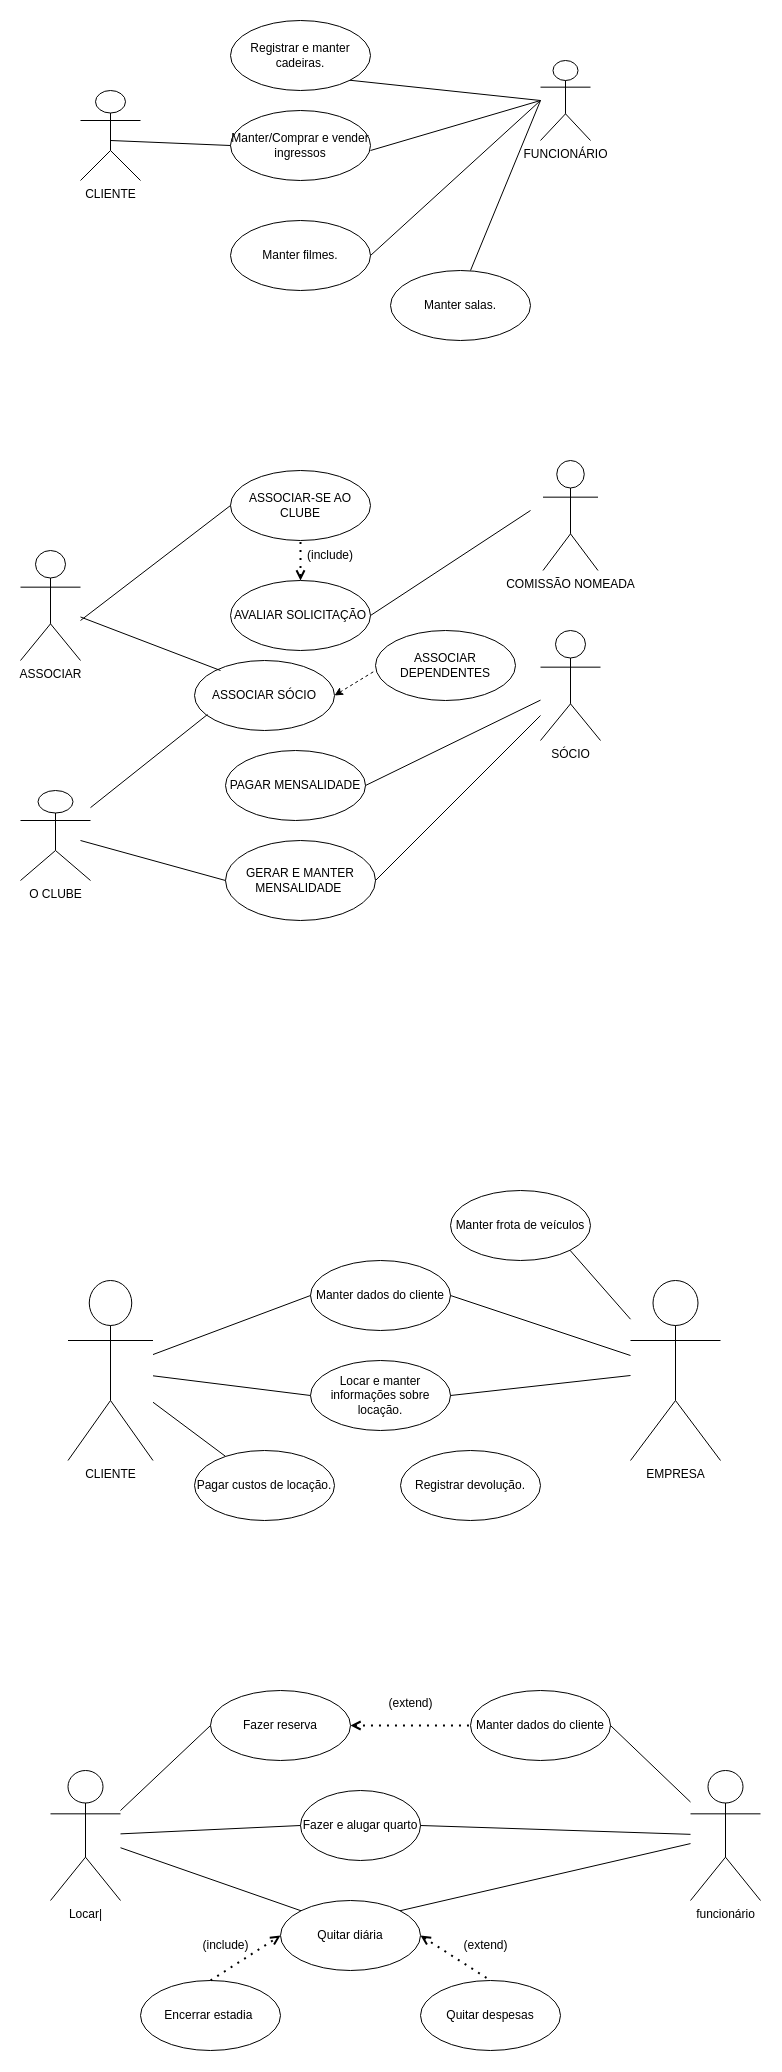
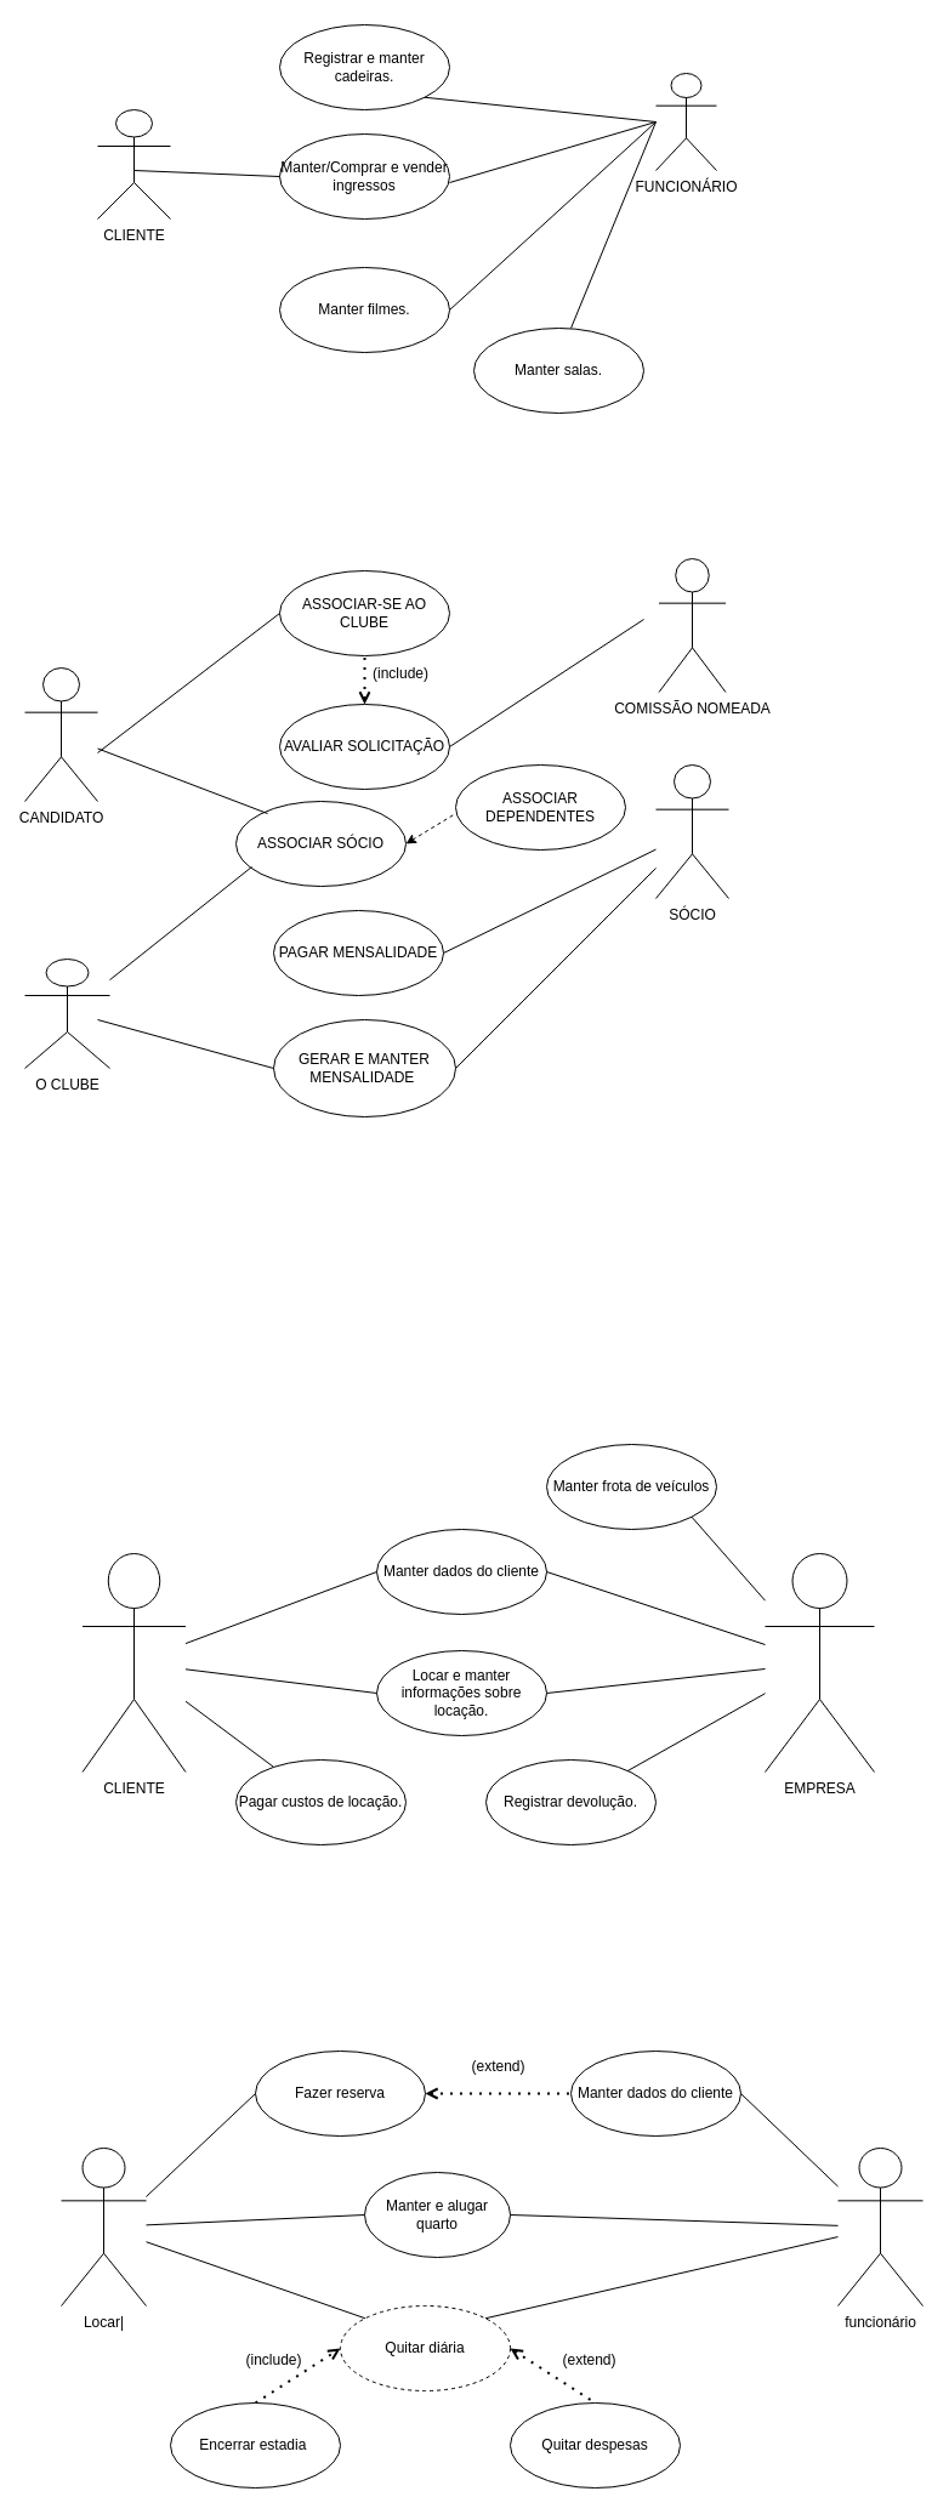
  <mxCell id="0" />
  <mxCell id="1" parent="0" />
  <mxCell id="2" value="CLIENTE&lt;br&gt;" style="shape=umlActor;html=1;verticalLabelPosition=bottom;verticalAlign=top;align=center;" parent="1" vertex="1"><mxGeometry x="80" y="90" width="60" height="90" as="geometry" /></mxCell>
  <mxCell id="3" value="Registrar e manter cadeiras." style="ellipse;whiteSpace=wrap;html=1;" parent="1" vertex="1"><mxGeometry x="230" y="20" width="140" height="70" as="geometry" /></mxCell>
  <mxCell id="4" value="Manter filmes." style="ellipse;whiteSpace=wrap;html=1;" parent="1" vertex="1"><mxGeometry x="230" y="220" width="140" height="70" as="geometry" /></mxCell>
  <mxCell id="5" value="Manter/Comprar e vender ingressos" style="ellipse;whiteSpace=wrap;html=1;" parent="1" vertex="1"><mxGeometry x="230" y="110" width="140" height="70" as="geometry" /></mxCell>
  <mxCell id="6" value="" style="endArrow=none;html=1;rounded=0;entryX=0;entryY=0.5;entryDx=0;entryDy=0;" parent="1" target="5" edge="1"><mxGeometry width="50" height="50" relative="1" as="geometry"><mxPoint x="110" y="140" as="sourcePoint" /><mxPoint x="160" y="90" as="targetPoint" /><Array as="points" /></mxGeometry></mxCell>
  <mxCell id="7" value="FUNCIONÁRIO" style="shape=umlActor;verticalLabelPosition=bottom;verticalAlign=top;html=1;outlineConnect=0;" parent="1" vertex="1"><mxGeometry x="540" y="60" width="50" height="80" as="geometry" /></mxCell>
  <mxCell id="8" value="" style="endArrow=none;html=1;rounded=0;exitX=1;exitY=1;exitDx=0;exitDy=0;" parent="1" source="3" edge="1"><mxGeometry width="50" height="50" relative="1" as="geometry"><mxPoint x="490" y="150" as="sourcePoint" /><mxPoint x="540" y="100" as="targetPoint" /></mxGeometry></mxCell>
  <mxCell id="9" value="" style="endArrow=none;html=1;rounded=0;" parent="1" edge="1"><mxGeometry width="50" height="50" relative="1" as="geometry"><mxPoint x="370" y="150" as="sourcePoint" /><mxPoint x="540" y="100" as="targetPoint" /></mxGeometry></mxCell>
  <mxCell id="10" value="" style="endArrow=none;html=1;rounded=0;exitX=1;exitY=0.5;exitDx=0;exitDy=0;" parent="1" source="4" edge="1"><mxGeometry width="50" height="50" relative="1" as="geometry"><mxPoint x="460" y="220" as="sourcePoint" /><mxPoint x="540" y="100" as="targetPoint" /><Array as="points" /></mxGeometry></mxCell>
- <mxCell id="11" value="ASSOCIAR" style="shape=umlActor;verticalLabelPosition=bottom;verticalAlign=top;html=1;outlineConnect=0;" parent="1" vertex="1"><mxGeometry x="20" y="550" width="60" height="110" as="geometry" /></mxCell>
+ <mxCell id="11" value="CANDIDATO" style="shape=umlActor;verticalLabelPosition=bottom;verticalAlign=top;html=1;outlineConnect=0;" parent="1" vertex="1"><mxGeometry x="20" y="550" width="60" height="110" as="geometry" /></mxCell>
  <mxCell id="12" value="SÓCIO" style="shape=umlActor;verticalLabelPosition=bottom;verticalAlign=top;html=1;outlineConnect=0;" parent="1" vertex="1"><mxGeometry x="540" y="630" width="60" height="110" as="geometry" /></mxCell>
  <mxCell id="13" value="COMISSÃO NOMEADA&lt;br&gt;" style="shape=umlActor;verticalLabelPosition=bottom;verticalAlign=top;html=1;outlineConnect=0;" parent="1" vertex="1"><mxGeometry x="542.5" y="460" width="55" height="110" as="geometry" /></mxCell>
  <mxCell id="14" value="ASSOCIAR-SE AO CLUBE" style="ellipse;whiteSpace=wrap;html=1;" parent="1" vertex="1"><mxGeometry x="230" y="470" width="140" height="70" as="geometry" /></mxCell>
  <mxCell id="15" value="GERAR E MANTER MENSALIDADE&amp;nbsp;" style="ellipse;whiteSpace=wrap;html=1;" parent="1" vertex="1"><mxGeometry x="225" y="840" width="150" height="80" as="geometry" /></mxCell>
  <mxCell id="16" value="" style="edgeStyle=none;html=1;endArrow=none;verticalAlign=bottom;rounded=0;entryX=0;entryY=0.5;entryDx=0;entryDy=0;" parent="1" target="14" edge="1"><mxGeometry width="160" relative="1" as="geometry"><mxPoint x="80" y="620" as="sourcePoint" /><mxPoint x="120" y="615" as="targetPoint" /></mxGeometry></mxCell>
  <mxCell id="17" value="Manter salas." style="ellipse;whiteSpace=wrap;html=1;" parent="1" vertex="1"><mxGeometry x="390" y="270" width="140" height="70" as="geometry" /></mxCell>
  <mxCell id="18" value="" style="endArrow=none;html=1;rounded=0;" parent="1" edge="1"><mxGeometry width="50" height="50" relative="1" as="geometry"><mxPoint x="470" y="270" as="sourcePoint" /><mxPoint x="540" y="100" as="targetPoint" /></mxGeometry></mxCell>
  <mxCell id="19" value="O CLUBE" style="shape=umlActor;verticalLabelPosition=bottom;verticalAlign=top;html=1;outlineConnect=0;" parent="1" vertex="1"><mxGeometry x="20" y="790" width="70" height="90" as="geometry" /></mxCell>
  <mxCell id="20" value="" style="endArrow=none;html=1;rounded=0;entryX=0;entryY=0.5;entryDx=0;entryDy=0;" parent="1" target="15" edge="1"><mxGeometry width="50" height="50" relative="1" as="geometry"><mxPoint x="80" y="840" as="sourcePoint" /><mxPoint x="130" y="790" as="targetPoint" /></mxGeometry></mxCell>
  <mxCell id="21" value="AVALIAR SOLICITAÇÃO" style="ellipse;whiteSpace=wrap;html=1;" parent="1" vertex="1"><mxGeometry x="230" y="580" width="140" height="70" as="geometry" /></mxCell>
  <mxCell id="22" value="" style="endArrow=none;html=1;rounded=0;exitX=1;exitY=0.5;exitDx=0;exitDy=0;" parent="1" source="21" edge="1"><mxGeometry width="50" height="50" relative="1" as="geometry"><mxPoint x="390" y="700" as="sourcePoint" /><mxPoint x="530" y="510" as="targetPoint" /></mxGeometry></mxCell>
  <mxCell id="23" value="PAGAR MENSALIDADE" style="ellipse;whiteSpace=wrap;html=1;" parent="1" vertex="1"><mxGeometry x="225" y="750" width="140" height="70" as="geometry" /></mxCell>
  <mxCell id="24" value="" style="endArrow=none;html=1;rounded=0;exitX=1;exitY=0.5;exitDx=0;exitDy=0;" parent="1" source="23" target="12" edge="1"><mxGeometry width="50" height="50" relative="1" as="geometry"><mxPoint x="370" y="730" as="sourcePoint" /><mxPoint x="540" y="710" as="targetPoint" /></mxGeometry></mxCell>
  <mxCell id="25" value="" style="endArrow=none;html=1;rounded=0;exitX=1;exitY=0.5;exitDx=0;exitDy=0;" parent="1" source="15" target="12" edge="1"><mxGeometry width="50" height="50" relative="1" as="geometry"><mxPoint x="370" y="830" as="sourcePoint" /><mxPoint x="540" y="690" as="targetPoint" /><Array as="points" /></mxGeometry></mxCell>
  <mxCell id="26" value="CLIENTE" style="shape=umlActor;html=1;verticalLabelPosition=bottom;verticalAlign=top;align=center;" parent="1" vertex="1"><mxGeometry x="67.5" y="1280" width="85" height="180" as="geometry" /></mxCell>
  <mxCell id="27" value="EMPRESA" style="shape=umlActor;html=1;verticalLabelPosition=bottom;verticalAlign=top;align=center;" parent="1" vertex="1"><mxGeometry x="630" y="1280" width="90" height="180" as="geometry" /></mxCell>
  <mxCell id="28" value="" style="endArrow=none;dashed=1;html=1;dashPattern=1 3;strokeWidth=2;rounded=0;exitX=0.5;exitY=0;exitDx=0;exitDy=0;startArrow=open;startFill=0;" parent="1" source="21" edge="1"><mxGeometry width="50" height="50" relative="1" as="geometry"><mxPoint x="250" y="590" as="sourcePoint" /><mxPoint x="300" y="540" as="targetPoint" /></mxGeometry></mxCell>
  <mxCell id="29" value="(include)" style="text;html=1;strokeColor=none;fillColor=none;align=center;verticalAlign=middle;whiteSpace=wrap;rounded=0;" parent="1" vertex="1"><mxGeometry x="300" y="540" width="60" height="30" as="geometry" /></mxCell>
  <mxCell id="30" value="ASSOCIAR SÓCIO" style="ellipse;whiteSpace=wrap;html=1;" parent="1" vertex="1"><mxGeometry x="194" y="660" width="140" height="70" as="geometry" /></mxCell>
  <mxCell id="31" value="" style="edgeStyle=none;html=1;endArrow=none;verticalAlign=bottom;rounded=0;" parent="1" source="11" edge="1"><mxGeometry width="160" relative="1" as="geometry"><mxPoint x="60" y="670" as="sourcePoint" /><mxPoint x="220" y="670" as="targetPoint" /></mxGeometry></mxCell>
  <mxCell id="32" value="" style="endArrow=none;html=1;rounded=0;entryX=0.093;entryY=0.771;entryDx=0;entryDy=0;entryPerimeter=0;" parent="1" source="19" target="30" edge="1"><mxGeometry width="50" height="50" relative="1" as="geometry"><mxPoint x="150" y="770" as="sourcePoint" /><mxPoint x="200" y="720" as="targetPoint" /></mxGeometry></mxCell>
  <mxCell id="33" value="ASSOCIAR DEPENDENTES" style="ellipse;whiteSpace=wrap;html=1;" parent="1" vertex="1"><mxGeometry x="375" y="630" width="140" height="70" as="geometry" /></mxCell>
  <mxCell id="34" value="" style="endArrow=none;html=1;rounded=0;exitX=1;exitY=0.5;exitDx=0;exitDy=0;endFill=0;startArrow=classic;startFill=1;dashed=1;" parent="1" source="30" edge="1"><mxGeometry width="50" height="50" relative="1" as="geometry"><mxPoint x="325" y="720" as="sourcePoint" /><mxPoint x="375" y="670" as="targetPoint" /></mxGeometry></mxCell>
  <mxCell id="35" value="Manter frota de veículos" style="ellipse;whiteSpace=wrap;html=1;" parent="1" vertex="1"><mxGeometry x="450" y="1190" width="140" height="70" as="geometry" /></mxCell>
  <mxCell id="36" value="" style="endArrow=none;html=1;rounded=0;entryX=1;entryY=1;entryDx=0;entryDy=0;" parent="1" source="27" target="35" edge="1"><mxGeometry width="50" height="50" relative="1" as="geometry"><mxPoint x="620" y="1370" as="sourcePoint" /><mxPoint x="600" y="1260" as="targetPoint" /></mxGeometry></mxCell>
  <mxCell id="37" value="Manter dados do cliente" style="ellipse;whiteSpace=wrap;html=1;" parent="1" vertex="1"><mxGeometry x="310" y="1260" width="140" height="70" as="geometry" /></mxCell>
  <mxCell id="38" value="" style="endArrow=none;html=1;rounded=0;entryX=0;entryY=0.5;entryDx=0;entryDy=0;" parent="1" source="26" target="37" edge="1"><mxGeometry width="50" height="50" relative="1" as="geometry"><mxPoint x="170" y="1340" as="sourcePoint" /><mxPoint x="220" y="1290" as="targetPoint" /></mxGeometry></mxCell>
  <mxCell id="39" value="" style="endArrow=none;html=1;rounded=0;exitX=1;exitY=0.5;exitDx=0;exitDy=0;" parent="1" source="37" target="27" edge="1"><mxGeometry width="50" height="50" relative="1" as="geometry"><mxPoint x="390" y="1310" as="sourcePoint" /><mxPoint x="440" y="1260" as="targetPoint" /></mxGeometry></mxCell>
  <mxCell id="40" value="Locar e manter informações sobre locação." style="ellipse;whiteSpace=wrap;html=1;" parent="1" vertex="1"><mxGeometry x="310" y="1360" width="140" height="70" as="geometry" /></mxCell>
  <mxCell id="41" value="" style="endArrow=none;html=1;rounded=0;entryX=0;entryY=0.5;entryDx=0;entryDy=0;" parent="1" source="26" target="40" edge="1"><mxGeometry width="50" height="50" relative="1" as="geometry"><mxPoint x="210" y="1440" as="sourcePoint" /><mxPoint x="260" y="1390" as="targetPoint" /></mxGeometry></mxCell>
  <mxCell id="42" value="" style="endArrow=none;html=1;rounded=0;exitX=1;exitY=0.5;exitDx=0;exitDy=0;" parent="1" source="40" target="27" edge="1"><mxGeometry width="50" height="50" relative="1" as="geometry"><mxPoint x="453" y="1360" as="sourcePoint" /><mxPoint x="630" y="1412" as="targetPoint" /></mxGeometry></mxCell>
  <mxCell id="43" value="Registrar devolução." style="ellipse;whiteSpace=wrap;html=1;" parent="1" vertex="1"><mxGeometry x="400" y="1450" width="140" height="70" as="geometry" /></mxCell>
+ <mxCell id="44" value="" style="endArrow=none;html=1;rounded=0;" parent="1" source="43" target="27" edge="1"><mxGeometry width="50" height="50" relative="1" as="geometry"><mxPoint x="590" y="1520" as="sourcePoint" /><mxPoint x="640" y="1470" as="targetPoint" /></mxGeometry></mxCell>
  <mxCell id="45" value="Pagar custos de locação." style="ellipse;whiteSpace=wrap;html=1;" parent="1" vertex="1"><mxGeometry x="194" y="1450" width="140" height="70" as="geometry" /></mxCell>
  <mxCell id="46" value="" style="endArrow=none;html=1;rounded=0;" parent="1" source="45" target="26" edge="1"><mxGeometry width="50" height="50" relative="1" as="geometry"><mxPoint x="180" y="1490" as="sourcePoint" /><mxPoint x="230" y="1440" as="targetPoint" /></mxGeometry></mxCell>
  <mxCell id="47" value="Locar|" style="shape=umlActor;html=1;verticalLabelPosition=bottom;verticalAlign=top;align=center;" vertex="1" parent="1"><mxGeometry x="50" y="1770" width="70" height="130" as="geometry" /></mxCell>
  <mxCell id="48" value="funcionário" style="shape=umlActor;verticalLabelPosition=bottom;verticalAlign=top;html=1;outlineConnect=0;" vertex="1" parent="1"><mxGeometry x="690" y="1770" width="70" height="130" as="geometry" /></mxCell>
  <mxCell id="49" value="Fazer reserva" style="ellipse;whiteSpace=wrap;html=1;" vertex="1" parent="1"><mxGeometry x="210" y="1690" width="140" height="70" as="geometry" /></mxCell>
  <mxCell id="50" value="Manter dados do cliente" style="ellipse;whiteSpace=wrap;html=1;" vertex="1" parent="1"><mxGeometry x="470" y="1690" width="140" height="70" as="geometry" /></mxCell>
- <mxCell id="51" value="Fazer e alugar quarto" style="ellipse;whiteSpace=wrap;html=1;" vertex="1" parent="1"><mxGeometry x="300" y="1790" width="120" height="70" as="geometry" /></mxCell>
+ <mxCell id="51" value="Manter e alugar quarto" style="ellipse;whiteSpace=wrap;html=1;" vertex="1" parent="1"><mxGeometry x="300" y="1790" width="120" height="70" as="geometry" /></mxCell>
  <mxCell id="52" value="" style="endArrow=none;html=1;rounded=0;entryX=0;entryY=0.5;entryDx=0;entryDy=0;" edge="1" parent="1" target="49"><mxGeometry width="50" height="50" relative="1" as="geometry"><mxPoint x="120" y="1810" as="sourcePoint" /><mxPoint x="220" y="1750" as="targetPoint" /></mxGeometry></mxCell>
  <mxCell id="53" value="" style="endArrow=none;dashed=1;html=1;dashPattern=1 3;strokeWidth=2;rounded=0;exitX=1;exitY=0.5;exitDx=0;exitDy=0;entryX=0;entryY=0.5;entryDx=0;entryDy=0;endFill=0;startArrow=open;startFill=0;" edge="1" parent="1" source="49" target="50"><mxGeometry width="50" height="50" relative="1" as="geometry"><mxPoint x="420" y="1740" as="sourcePoint" /><mxPoint x="470" y="1690" as="targetPoint" /></mxGeometry></mxCell>
  <mxCell id="54" value="" style="endArrow=none;html=1;rounded=0;entryX=1;entryY=0.5;entryDx=0;entryDy=0;" edge="1" parent="1" source="48" target="50"><mxGeometry width="50" height="50" relative="1" as="geometry"><mxPoint x="590" y="1860" as="sourcePoint" /><mxPoint x="670" y="1775" as="targetPoint" /></mxGeometry></mxCell>
  <mxCell id="55" value="" style="endArrow=none;html=1;rounded=0;entryX=0;entryY=0.5;entryDx=0;entryDy=0;" edge="1" parent="1" source="47" target="51"><mxGeometry width="50" height="50" relative="1" as="geometry"><mxPoint x="210" y="1860" as="sourcePoint" /><mxPoint x="260" y="1810" as="targetPoint" /></mxGeometry></mxCell>
  <mxCell id="56" value="" style="endArrow=none;html=1;rounded=0;exitX=1;exitY=0.5;exitDx=0;exitDy=0;" edge="1" parent="1" source="51" target="48"><mxGeometry width="50" height="50" relative="1" as="geometry"><mxPoint x="460" y="1830" as="sourcePoint" /><mxPoint x="510" y="1780" as="targetPoint" /></mxGeometry></mxCell>
- <mxCell id="57" value="Quitar diária" style="ellipse;whiteSpace=wrap;html=1;" vertex="1" parent="1"><mxGeometry x="280" y="1900" width="140" height="70" as="geometry" /></mxCell>
+ <mxCell id="57" value="Quitar diária" style="ellipse;whiteSpace=wrap;html=1;dashed=1;" vertex="1" parent="1"><mxGeometry x="280" y="1900" width="140" height="70" as="geometry" /></mxCell>
  <mxCell id="58" value="Encerrar estadia&amp;nbsp;" style="ellipse;whiteSpace=wrap;html=1;" vertex="1" parent="1"><mxGeometry x="140" y="1980" width="140" height="70" as="geometry" /></mxCell>
  <mxCell id="59" value="" style="endArrow=open;dashed=1;html=1;dashPattern=1 3;strokeWidth=2;rounded=0;exitX=0.5;exitY=0;exitDx=0;exitDy=0;entryX=0;entryY=0.5;entryDx=0;entryDy=0;endFill=0;" edge="1" parent="1" source="58" target="57"><mxGeometry width="50" height="50" relative="1" as="geometry"><mxPoint x="220" y="1980" as="sourcePoint" /><mxPoint x="270" y="1930" as="targetPoint" /></mxGeometry></mxCell>
  <mxCell id="60" value="(extend)" style="text;html=1;align=center;verticalAlign=middle;resizable=0;points=[];autosize=1;strokeColor=none;fillColor=none;" vertex="1" parent="1"><mxGeometry x="375" y="1688" width="70" height="30" as="geometry" /></mxCell>
  <mxCell id="61" value="(include)" style="text;html=1;align=center;verticalAlign=middle;resizable=0;points=[];autosize=1;strokeColor=none;fillColor=none;" vertex="1" parent="1"><mxGeometry x="190" y="1930" width="70" height="30" as="geometry" /></mxCell>
  <mxCell id="62" value="Quitar despesas" style="ellipse;whiteSpace=wrap;html=1;" vertex="1" parent="1"><mxGeometry x="420" y="1980" width="140" height="70" as="geometry" /></mxCell>
  <mxCell id="63" value="" style="endArrow=none;dashed=1;html=1;dashPattern=1 3;strokeWidth=2;rounded=0;exitX=1;exitY=0.5;exitDx=0;exitDy=0;entryX=0.5;entryY=0;entryDx=0;entryDy=0;startArrow=open;startFill=0;" edge="1" parent="1" source="57" target="62"><mxGeometry width="50" height="50" relative="1" as="geometry"><mxPoint x="480" y="1970" as="sourcePoint" /><mxPoint x="530" y="1920" as="targetPoint" /></mxGeometry></mxCell>
  <mxCell id="64" value="(extend)" style="text;html=1;align=center;verticalAlign=middle;resizable=0;points=[];autosize=1;strokeColor=none;fillColor=none;" vertex="1" parent="1"><mxGeometry x="450" y="1930" width="70" height="30" as="geometry" /></mxCell>
  <mxCell id="65" value="" style="endArrow=none;html=1;rounded=0;entryX=0;entryY=0;entryDx=0;entryDy=0;" edge="1" parent="1" source="47" target="57"><mxGeometry width="50" height="50" relative="1" as="geometry"><mxPoint x="190" y="1930" as="sourcePoint" /><mxPoint x="240" y="1880" as="targetPoint" /></mxGeometry></mxCell>
  <mxCell id="66" value="" style="endArrow=none;html=1;rounded=0;exitX=1;exitY=0;exitDx=0;exitDy=0;" edge="1" parent="1" source="57" target="48"><mxGeometry width="50" height="50" relative="1" as="geometry"><mxPoint x="500" y="1880" as="sourcePoint" /><mxPoint x="681" y="1943" as="targetPoint" /></mxGeometry></mxCell>
